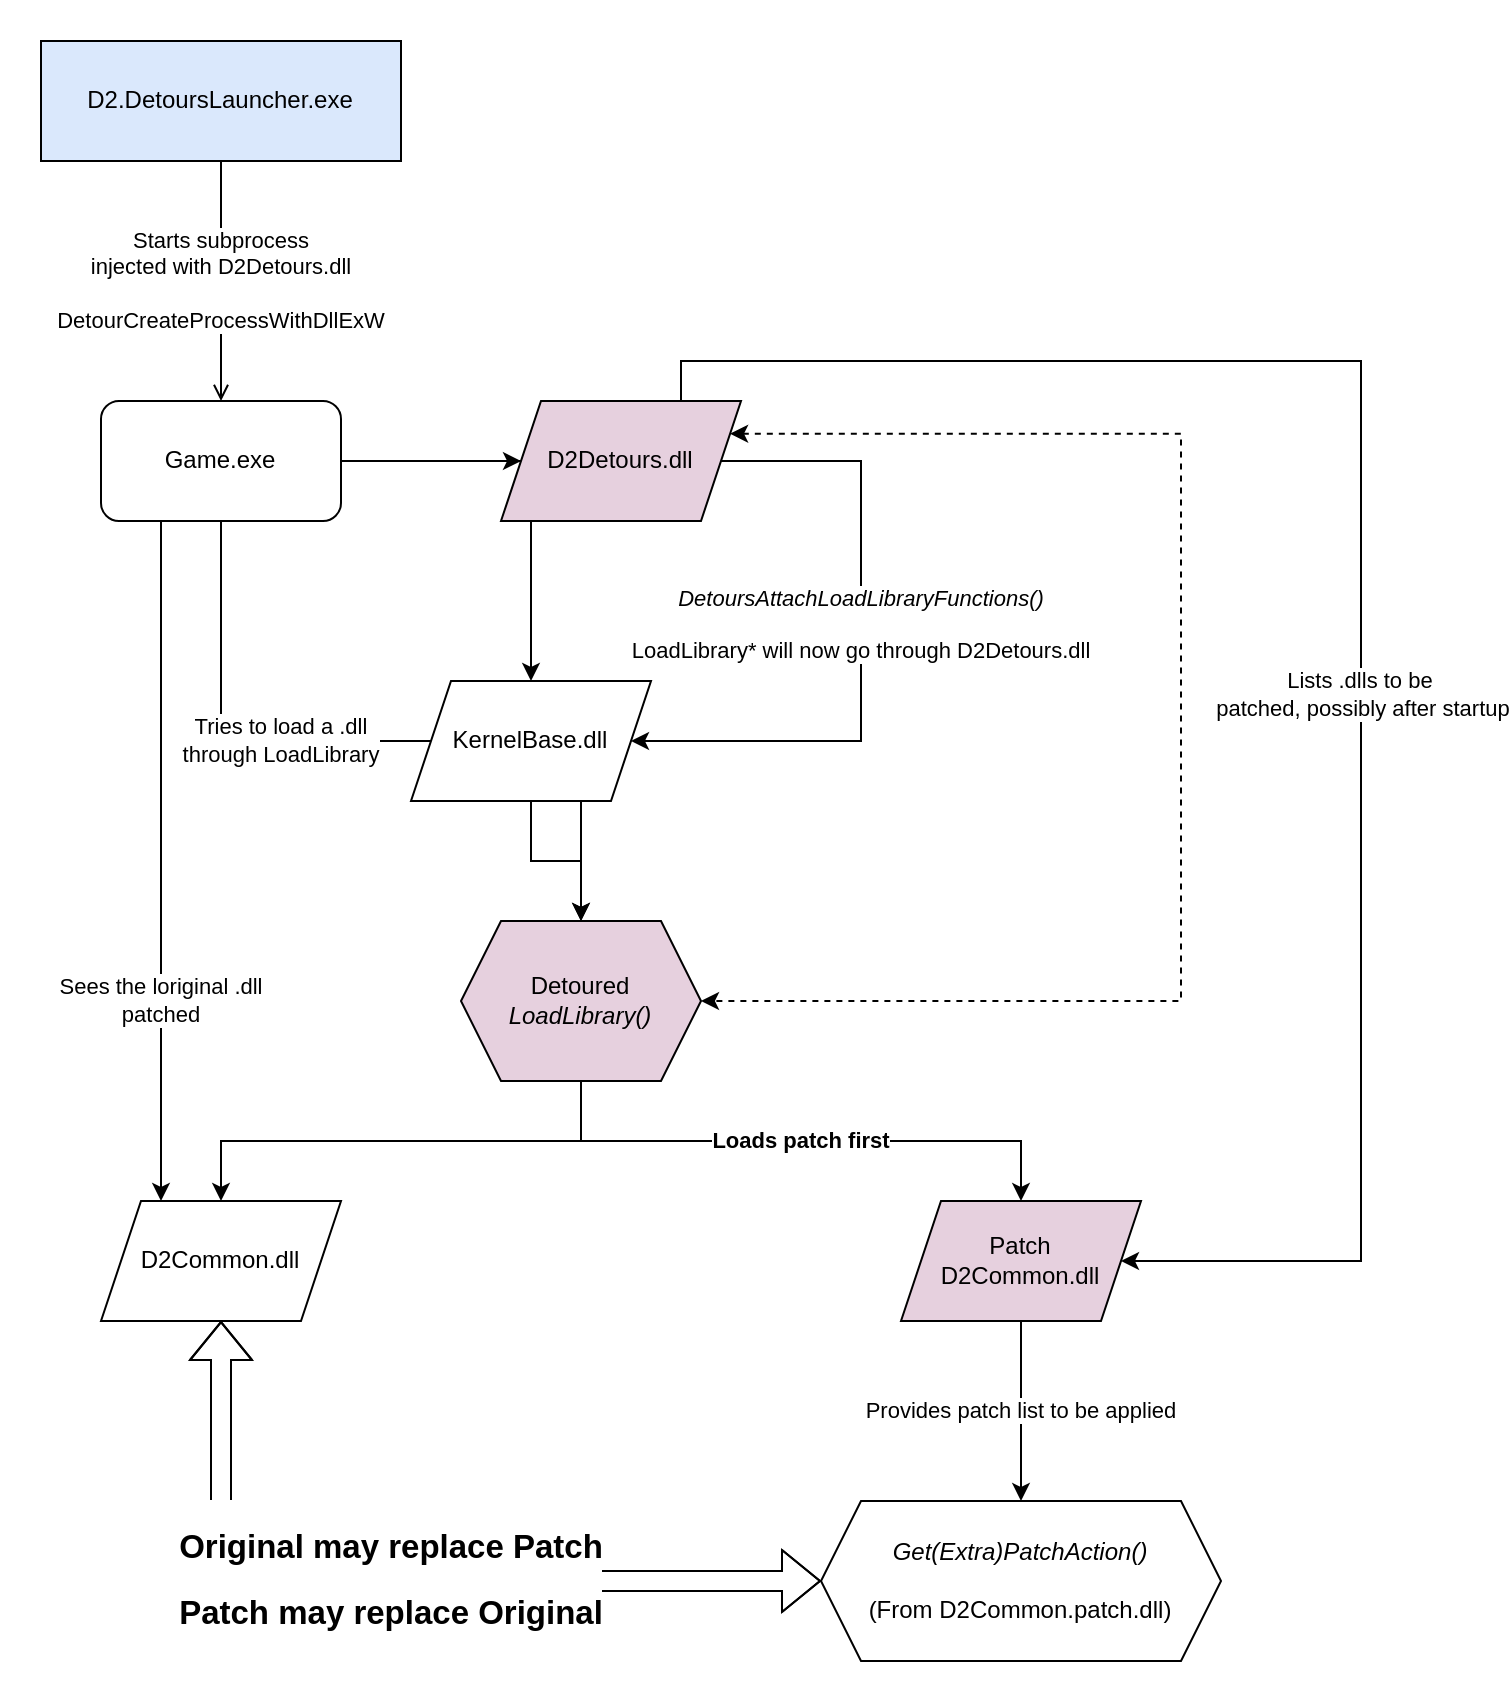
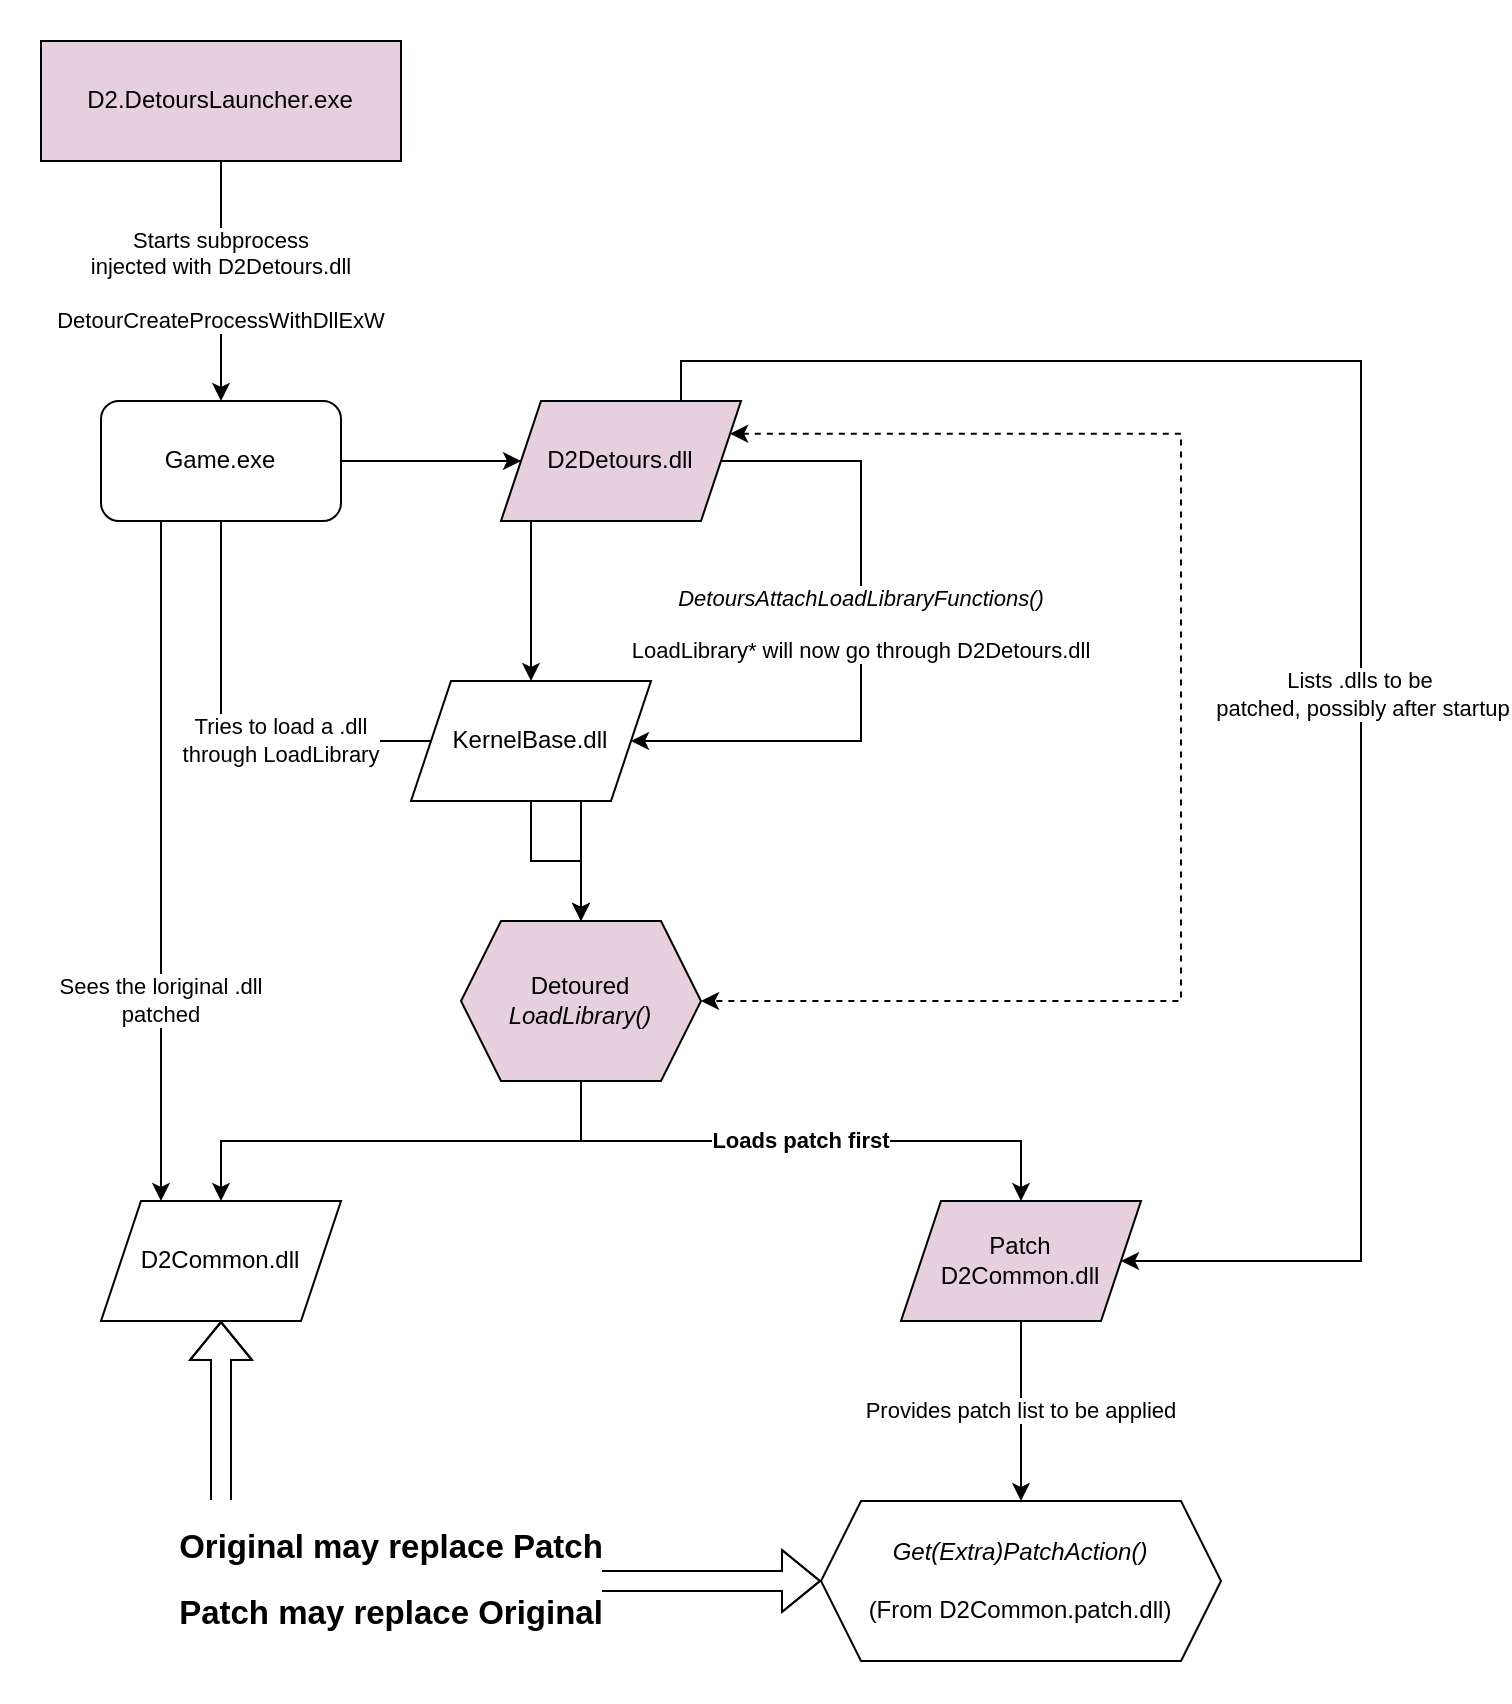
  <mxCell id="0" />
  <mxCell id="1" parent="0" />
- <mxCell id="2" value="&lt;div&gt;Starts subprocess&lt;/div&gt;&lt;div&gt;injected with D2Detours.dll&lt;/div&gt;&lt;div&gt;&lt;br&gt;&lt;/div&gt;&lt;div&gt;DetourCreateProcessWithDllExW&lt;/div&gt;" style="edgeStyle=orthogonalEdgeStyle;rounded=0;orthogonalLoop=1;jettySize=auto;html=1;endArrow=open;" edge="1" parent="1" source="3" target="8"><mxGeometry relative="1" as="geometry" /></mxCell>
- <mxCell id="3" value="D2.DetoursLauncher.exe" style="rounded=0;whiteSpace=wrap;html=1;fillColor=#dae8fc;" vertex="1" parent="1"><mxGeometry x="20" y="20" width="180" height="60" as="geometry" /></mxCell>
+ <mxCell id="2" value="&lt;div&gt;Starts subprocess&lt;/div&gt;&lt;div&gt;injected with D2Detours.dll&lt;/div&gt;&lt;div&gt;&lt;br&gt;&lt;/div&gt;&lt;div&gt;DetourCreateProcessWithDllExW&lt;/div&gt;" style="edgeStyle=orthogonalEdgeStyle;rounded=0;orthogonalLoop=1;jettySize=auto;html=1;" edge="1" parent="1" source="3" target="8"><mxGeometry relative="1" as="geometry" /></mxCell>
+ <mxCell id="3" value="D2.DetoursLauncher.exe" style="rounded=0;whiteSpace=wrap;html=1;fillColor=#E6D0DE;" vertex="1" parent="1"><mxGeometry x="20" y="20" width="180" height="60" as="geometry" /></mxCell>
  <mxCell id="4" value="" style="edgeStyle=orthogonalEdgeStyle;rounded=0;orthogonalLoop=1;jettySize=auto;html=1;" edge="1" parent="1" source="8" target="13"><mxGeometry relative="1" as="geometry" /></mxCell>
  <mxCell id="5" value="" style="edgeStyle=orthogonalEdgeStyle;rounded=0;orthogonalLoop=1;jettySize=auto;html=1;" edge="1" parent="1" source="8" target="15"><mxGeometry relative="1" as="geometry" /></mxCell>
  <mxCell id="6" value="&lt;div&gt;Tries to load a .dll&lt;/div&gt;&lt;div&gt;through LoadLibrary&lt;br&gt;&lt;/div&gt;" style="edgeStyle=orthogonalEdgeStyle;rounded=0;orthogonalLoop=1;jettySize=auto;html=1;exitX=0.5;exitY=1;exitDx=0;exitDy=0;entryX=0.5;entryY=0;entryDx=0;entryDy=0;" edge="1" parent="1" source="8" target="20"><mxGeometry x="-0.263" relative="1" as="geometry"><Array as="points"><mxPoint x="110" y="370" /><mxPoint x="290" y="370" /></Array><mxPoint as="offset" /></mxGeometry></mxCell>
  <mxCell id="7" value="&lt;div&gt;Sees the loriginal .dll&lt;/div&gt;&lt;div&gt;patched&lt;/div&gt;" style="edgeStyle=orthogonalEdgeStyle;rounded=0;orthogonalLoop=1;jettySize=auto;html=1;exitX=0.25;exitY=1;exitDx=0;exitDy=0;entryX=0.25;entryY=0;entryDx=0;entryDy=0;" edge="1" parent="1" source="8" target="17"><mxGeometry x="0.412" relative="1" as="geometry"><mxPoint as="offset" /></mxGeometry></mxCell>
  <mxCell id="8" value="Game.exe" style="whiteSpace=wrap;html=1;rounded=1;" vertex="1" parent="1"><mxGeometry x="50" y="200" width="120" height="60" as="geometry" /></mxCell>
  <mxCell id="9" value="&lt;div&gt;&lt;i&gt;DetoursAttachLoadLibraryFunctions()&lt;/i&gt;&lt;/div&gt;&lt;div&gt;&lt;br&gt;&lt;/div&gt;&lt;div&gt;LoadLibrary* will now go through D2Detours.dll&lt;br&gt;&lt;/div&gt;" style="edgeStyle=orthogonalEdgeStyle;rounded=0;orthogonalLoop=1;jettySize=auto;html=1;exitX=1;exitY=0.5;exitDx=0;exitDy=0;entryX=1;entryY=0.5;entryDx=0;entryDy=0;" edge="1" parent="1" source="13" target="15"><mxGeometry x="-0.067" relative="1" as="geometry"><Array as="points"><mxPoint x="430" y="230" /><mxPoint x="430" y="370" /></Array><mxPoint as="offset" /></mxGeometry></mxCell>
  <mxCell id="10" style="edgeStyle=orthogonalEdgeStyle;rounded=0;orthogonalLoop=1;jettySize=auto;html=1;exitX=1;exitY=0.25;exitDx=0;exitDy=0;entryX=1;entryY=0.5;entryDx=0;entryDy=0;strokeColor=default;endArrow=classic;endFill=1;startArrow=classic;startFill=1;dashed=1;" edge="1" parent="1" source="13" target="20"><mxGeometry relative="1" as="geometry"><Array as="points"><mxPoint x="590" y="216" /><mxPoint x="590" y="500" /></Array></mxGeometry></mxCell>
  <mxCell id="11" style="edgeStyle=orthogonalEdgeStyle;rounded=0;orthogonalLoop=1;jettySize=auto;html=1;exitX=0.75;exitY=0;exitDx=0;exitDy=0;entryX=1;entryY=0.5;entryDx=0;entryDy=0;" edge="1" parent="1" source="13" target="22"><mxGeometry relative="1" as="geometry"><mxPoint x="750" y="740" as="targetPoint" /><Array as="points"><mxPoint x="340" y="180" /><mxPoint x="680" y="180" /><mxPoint x="680" y="630" /></Array></mxGeometry></mxCell>
  <mxCell id="12" value="&lt;div&gt;Lists .dlls to be&amp;nbsp;&lt;/div&gt;&lt;div&gt;patched, possibly after startup&lt;br&gt;&lt;/div&gt;" style="edgeLabel;html=1;align=center;verticalAlign=middle;resizable=0;points=[];" vertex="1" connectable="0" parent="11"><mxGeometry x="-0.05" y="1" relative="1" as="geometry"><mxPoint x="-1" y="84" as="offset" /></mxGeometry></mxCell>
  <mxCell id="13" value="D2Detours.dll" style="shape=parallelogram;perimeter=parallelogramPerimeter;whiteSpace=wrap;html=1;fixedSize=1;rounded=0;fillColor=#E6D0DE;" vertex="1" parent="1"><mxGeometry x="250" y="200" width="120" height="60" as="geometry" /></mxCell>
  <mxCell id="14" style="edgeStyle=orthogonalEdgeStyle;rounded=0;orthogonalLoop=1;jettySize=auto;html=1;" edge="1" parent="1" source="15" target="20"><mxGeometry relative="1" as="geometry" /></mxCell>
  <mxCell id="15" value="KernelBase.dll" style="shape=parallelogram;perimeter=parallelogramPerimeter;whiteSpace=wrap;html=1;fixedSize=1;rounded=0;" vertex="1" parent="1"><mxGeometry x="205" y="340" width="120" height="60" as="geometry" /></mxCell>
  <mxCell id="16" value="&lt;h2&gt;Original may replace Patch&lt;/h2&gt;&lt;h2&gt;Patch may replace Original&lt;/h2&gt;" style="edgeStyle=orthogonalEdgeStyle;rounded=0;orthogonalLoop=1;jettySize=auto;html=1;entryX=0;entryY=0.5;entryDx=0;entryDy=0;shape=flexArrow;startArrow=block;" edge="1" parent="1" source="17" target="23"><mxGeometry relative="1" as="geometry"><Array as="points"><mxPoint x="110" y="790" /></Array></mxGeometry></mxCell>
  <mxCell id="17" value="D2Common.dll" style="shape=parallelogram;perimeter=parallelogramPerimeter;whiteSpace=wrap;html=1;fixedSize=1;rounded=0;" vertex="1" parent="1"><mxGeometry x="50" y="600" width="120" height="60" as="geometry" /></mxCell>
  <mxCell id="18" style="edgeStyle=orthogonalEdgeStyle;rounded=0;orthogonalLoop=1;jettySize=auto;html=1;exitX=0.5;exitY=1;exitDx=0;exitDy=0;entryX=0.5;entryY=0;entryDx=0;entryDy=0;" edge="1" parent="1" source="20" target="17"><mxGeometry relative="1" as="geometry" /></mxCell>
  <mxCell id="19" value="&lt;b&gt;Loads patch first&lt;br&gt;&lt;/b&gt;" style="edgeStyle=orthogonalEdgeStyle;rounded=0;orthogonalLoop=1;jettySize=auto;html=1;exitX=0.5;exitY=1;exitDx=0;exitDy=0;entryX=0.5;entryY=0;entryDx=0;entryDy=0;" edge="1" parent="1" source="20" target="22"><mxGeometry relative="1" as="geometry" /></mxCell>
  <mxCell id="20" value="Detoured&lt;br&gt;&lt;i&gt;LoadLibrary()&lt;/i&gt;" style="shape=hexagon;perimeter=hexagonPerimeter2;whiteSpace=wrap;html=1;fixedSize=1;fillColor=#E6D0DE;" vertex="1" parent="1"><mxGeometry x="230" y="460" width="120" height="80" as="geometry" /></mxCell>
  <mxCell id="21" value="Provides patch list to be applied" style="edgeStyle=orthogonalEdgeStyle;rounded=0;orthogonalLoop=1;jettySize=auto;html=1;" edge="1" parent="1" source="22" target="23"><mxGeometry relative="1" as="geometry" /></mxCell>
  <mxCell id="22" value="&lt;div&gt;Patch&lt;/div&gt;&lt;div&gt;D2Common.dll&lt;/div&gt;" style="shape=parallelogram;perimeter=parallelogramPerimeter;whiteSpace=wrap;html=1;fixedSize=1;rounded=0;fillColor=#E6D0DE;" vertex="1" parent="1"><mxGeometry x="450" y="600" width="120" height="60" as="geometry" /></mxCell>
  <mxCell id="23" value="&lt;div&gt;&lt;i&gt;Get(Extra)PatchAction()&lt;/i&gt;&lt;/div&gt;&lt;div&gt;&lt;br&gt;&lt;/div&gt;&lt;div&gt;(From D2Common.patch.dll)&lt;br&gt;&lt;/div&gt;" style="shape=hexagon;perimeter=hexagonPerimeter2;whiteSpace=wrap;html=1;fixedSize=1;rounded=0;" vertex="1" parent="1"><mxGeometry x="410" y="750" width="200" height="80" as="geometry" /></mxCell>
